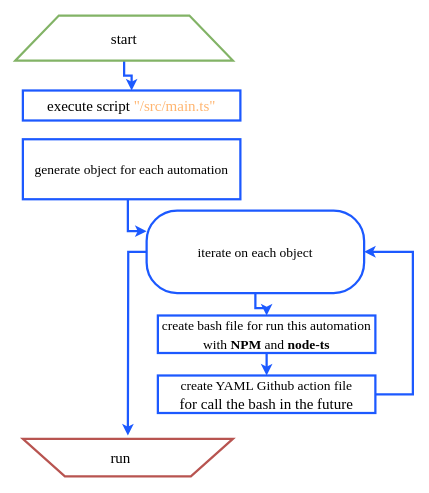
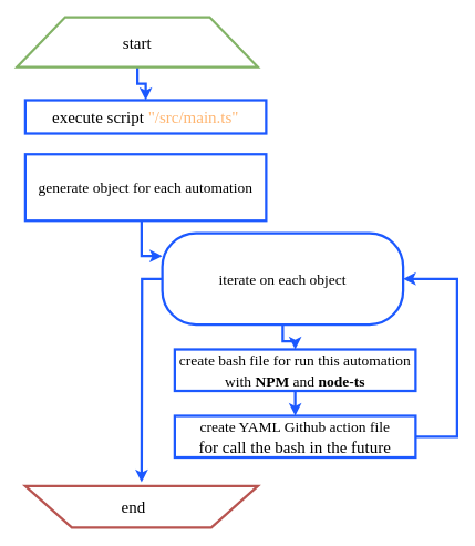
  <mxCell id="0" />
  <mxCell id="1" parent="0" />
  <mxCell id="2" style="edgeStyle=orthogonalEdgeStyle;shape=connector;rounded=0;hachureGap=4;orthogonalLoop=1;jettySize=auto;html=1;entryX=0.5;entryY=0;entryDx=0;entryDy=0;labelBackgroundColor=default;strokeColor=#1C59FF;strokeWidth=3;fontFamily=Architects Daughter;fontSource=https%3A%2F%2Ffonts.googleapis.com%2Fcss%3Ffamily%3DArchitects%2BDaughter;fontSize=20;fontColor=default;endArrow=classic;fillColor=#d5e8d4;" edge="1" parent="1" source="3" target="7"><mxGeometry relative="1" as="geometry" /></mxCell>
  <mxCell id="3" value="start" style="shape=trapezoid;perimeter=trapezoidPerimeter;whiteSpace=wrap;html=1;hachureGap=4;fontFamily=Architects Daughter;fontSource=https%3A%2F%2Ffonts.googleapis.com%2Fcss%3Ffamily%3DArchitects%2BDaughter;fontSize=20;fillColor=none;strokeColor=#82b366;strokeWidth=3;rounded=0;fillStyle=dashed;shadow=0;" vertex="1" parent="1"><mxGeometry x="20" y="20" width="290" height="60" as="geometry" /></mxCell>
  <mxCell id="4" value="" style="group" vertex="1" connectable="0" parent="1"><mxGeometry x="30" y="584.5" width="280" height="50" as="geometry" /></mxCell>
  <mxCell id="5" value="" style="shape=trapezoid;perimeter=trapezoidPerimeter;whiteSpace=wrap;html=1;rotation=-180;rounded=0;shadow=0;hachureGap=4;fillStyle=dashed;strokeColor=#b85450;strokeWidth=3;fontFamily=Architects Daughter;fontSource=https%3A%2F%2Ffonts.googleapis.com%2Fcss%3Ffamily%3DArchitects%2BDaughter;fontSize=20;fillColor=none;horizontal=1;verticalAlign=middle;" vertex="1" parent="4"><mxGeometry width="280" height="50" as="geometry" /></mxCell>
- <mxCell id="6" value="run" style="text;html=1;align=center;verticalAlign=middle;resizable=0;points=[];autosize=1;strokeColor=none;fillColor=none;fontSize=20;fontFamily=Architects Daughter;fontColor=default;" vertex="1" parent="4"><mxGeometry x="105.0" y="4.999" width="50" height="40" as="geometry" /></mxCell>
+ <mxCell id="6" value="end" style="text;html=1;align=center;verticalAlign=middle;resizable=0;points=[];autosize=1;strokeColor=none;fillColor=none;fontSize=20;fontFamily=Architects Daughter;fontColor=default;" vertex="1" parent="4"><mxGeometry x="105.0" y="4.999" width="50" height="40" as="geometry" /></mxCell>
  <mxCell id="7" value="execute script&amp;nbsp;&lt;font style=&quot;border-color: var(--border-color); text-align: left;&quot; color=&quot;#ffb570&quot;&gt;&quot;/src/main.ts&quot;&lt;/font&gt;" style="rounded=0;whiteSpace=wrap;html=1;shadow=0;hachureGap=4;fillStyle=dashed;strokeColor=#1C59FF;strokeWidth=3;fontFamily=Architects Daughter;fontSource=https%3A%2F%2Ffonts.googleapis.com%2Fcss%3Ffamily%3DArchitects%2BDaughter;fontSize=20;fillColor=none;" vertex="1" parent="1"><mxGeometry x="30" y="120" width="290" height="40" as="geometry" /></mxCell>
  <mxCell id="8" style="edgeStyle=orthogonalEdgeStyle;shape=connector;rounded=0;hachureGap=4;orthogonalLoop=1;jettySize=auto;html=1;entryX=0;entryY=0.25;entryDx=0;entryDy=0;labelBackgroundColor=default;strokeColor=#1C59FF;strokeWidth=3;fontFamily=Architects Daughter;fontSource=https%3A%2F%2Ffonts.googleapis.com%2Fcss%3Ffamily%3DArchitects%2BDaughter;fontSize=20;fontColor=default;endArrow=classic;fillColor=#dae8fc;" edge="1" parent="1" source="9" target="12"><mxGeometry relative="1" as="geometry"><Array as="points"><mxPoint x="170" y="308" /></Array></mxGeometry></mxCell>
  <mxCell id="9" value="&lt;font style=&quot;font-size: 18px;&quot;&gt;generate object for each automation&lt;/font&gt;&lt;font size=&quot;3&quot;&gt;&lt;br&gt;&lt;/font&gt;" style="rounded=0;whiteSpace=wrap;html=1;shadow=0;hachureGap=4;fillStyle=dashed;strokeColor=#1C59FF;strokeWidth=3;fontFamily=Architects Daughter;fontSource=https%3A%2F%2Ffonts.googleapis.com%2Fcss%3Ffamily%3DArchitects%2BDaughter;fontSize=20;fillColor=none;" vertex="1" parent="1"><mxGeometry x="30" y="185" width="290" height="80" as="geometry" /></mxCell>
  <mxCell id="10" value="" style="edgeStyle=orthogonalEdgeStyle;shape=connector;rounded=0;hachureGap=4;orthogonalLoop=1;jettySize=auto;html=1;labelBackgroundColor=default;strokeColor=#1C59FF;strokeWidth=3;fontFamily=Architects Daughter;fontSource=https%3A%2F%2Ffonts.googleapis.com%2Fcss%3Ffamily%3DArchitects%2BDaughter;fontSize=20;fontColor=default;endArrow=classic;fillColor=#d5e8d4;" edge="1" parent="1" source="12" target="14"><mxGeometry relative="1" as="geometry" /></mxCell>
  <mxCell id="11" style="edgeStyle=orthogonalEdgeStyle;shape=connector;rounded=0;hachureGap=4;orthogonalLoop=1;jettySize=auto;html=1;labelBackgroundColor=default;strokeColor=#1C59FF;strokeWidth=3;fontFamily=Architects Daughter;fontSource=https%3A%2F%2Ffonts.googleapis.com%2Fcss%3Ffamily%3DArchitects%2BDaughter;fontSize=20;fontColor=default;endArrow=classic;fillColor=#d5e8d4;" edge="1" parent="1" source="12"><mxGeometry relative="1" as="geometry"><mxPoint x="170" y="580" as="targetPoint" /></mxGeometry></mxCell>
  <mxCell id="12" value="&lt;font style=&quot;font-size: 18px;&quot;&gt;iterate on each object&lt;br&gt;&lt;/font&gt;" style="rounded=1;whiteSpace=wrap;html=1;arcSize=37;shadow=0;hachureGap=4;fillStyle=dashed;strokeColor=#1C59FF;strokeWidth=3;fontFamily=Architects Daughter;fontSource=https%3A%2F%2Ffonts.googleapis.com%2Fcss%3Ffamily%3DArchitects%2BDaughter;fontSize=20;fillColor=none;" vertex="1" parent="1"><mxGeometry x="195" y="280" width="290" height="110" as="geometry" /></mxCell>
  <mxCell id="13" value="" style="edgeStyle=orthogonalEdgeStyle;shape=connector;rounded=0;hachureGap=4;orthogonalLoop=1;jettySize=auto;html=1;labelBackgroundColor=default;strokeColor=#1C59FF;strokeWidth=3;fontFamily=Architects Daughter;fontSource=https%3A%2F%2Ffonts.googleapis.com%2Fcss%3Ffamily%3DArchitects%2BDaughter;fontSize=20;fontColor=default;endArrow=classic;fillColor=#d5e8d4;" edge="1" parent="1" source="14" target="16"><mxGeometry relative="1" as="geometry" /></mxCell>
  <mxCell id="14" value="&lt;font style=&quot;font-size: 18px;&quot;&gt;create bash file for run this automation with &lt;b&gt;NPM&lt;/b&gt; and &lt;b&gt;node-ts&lt;/b&gt;&lt;/font&gt;" style="rounded=0;whiteSpace=wrap;html=1;shadow=0;hachureGap=4;fillStyle=dashed;strokeColor=#1C59FF;strokeWidth=3;fontFamily=Architects Daughter;fontSource=https%3A%2F%2Ffonts.googleapis.com%2Fcss%3Ffamily%3DArchitects%2BDaughter;fontSize=20;fillColor=none;" vertex="1" parent="1"><mxGeometry x="210" y="420" width="290" height="50" as="geometry" /></mxCell>
  <mxCell id="15" style="edgeStyle=orthogonalEdgeStyle;shape=connector;rounded=0;hachureGap=4;orthogonalLoop=1;jettySize=auto;html=1;labelBackgroundColor=default;strokeColor=#1C59FF;strokeWidth=3;fontFamily=Architects Daughter;fontSource=https%3A%2F%2Ffonts.googleapis.com%2Fcss%3Ffamily%3DArchitects%2BDaughter;fontSize=20;fontColor=default;endArrow=classic;fillColor=#d5e8d4;" edge="1" parent="1" source="16" target="12"><mxGeometry relative="1" as="geometry"><Array as="points"><mxPoint x="550" y="525" /><mxPoint x="550" y="335" /></Array></mxGeometry></mxCell>
  <mxCell id="16" value="&lt;span style=&quot;font-size: 18px;&quot;&gt;create YAML Github action file&lt;br&gt;&lt;/span&gt;for call the bash&amp;nbsp;in the future" style="rounded=0;whiteSpace=wrap;html=1;shadow=0;hachureGap=4;fillStyle=dashed;strokeColor=#1C59FF;strokeWidth=3;fontFamily=Architects Daughter;fontSource=https%3A%2F%2Ffonts.googleapis.com%2Fcss%3Ffamily%3DArchitects%2BDaughter;fontSize=20;fillColor=none;" vertex="1" parent="1"><mxGeometry x="210" y="500" width="290" height="50" as="geometry" /></mxCell>
